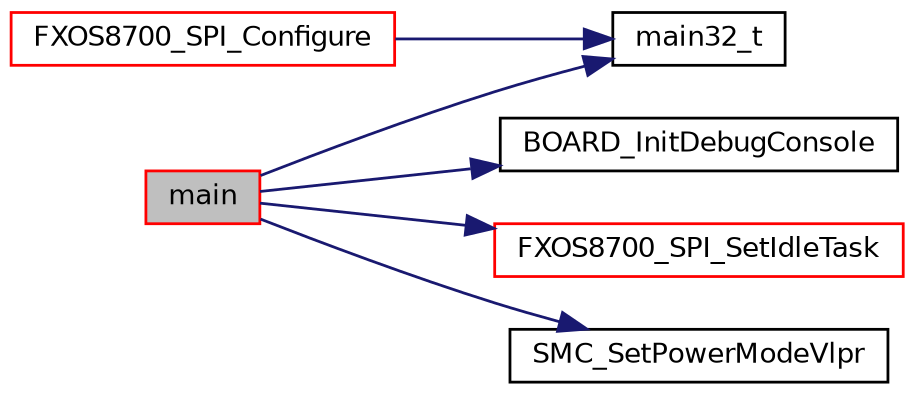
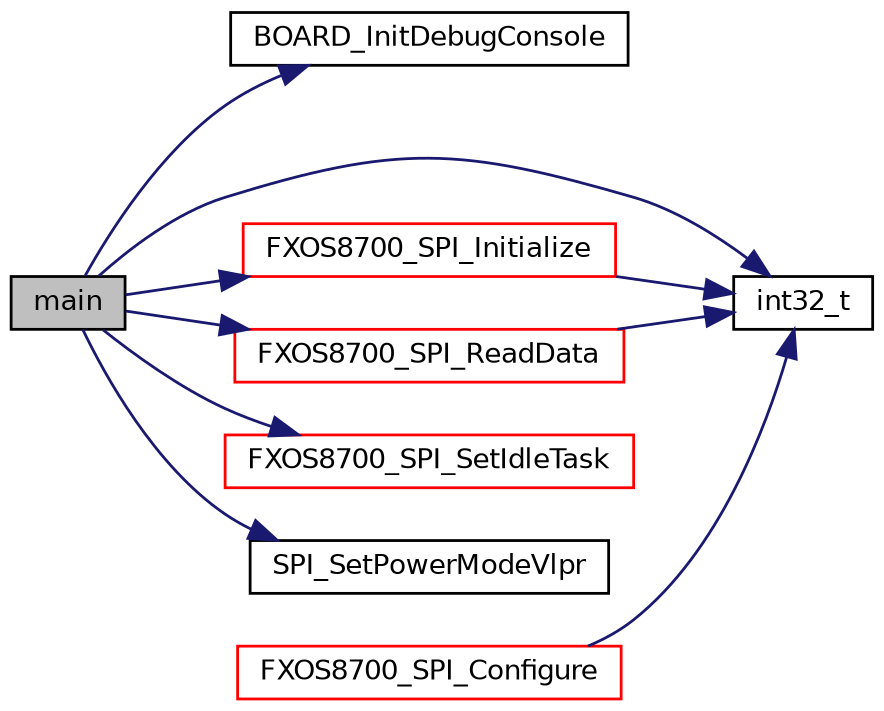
  digraph {
    rankdir=LR
    node [color=black fillcolor=white fontname=Helvetica fontsize=10 shape=record style=filled]
    edge [color=midnightblue fontname=Helvetica fontsize=10 labelfontname=Helvetica labelfontsize=10 style=solid]
-   n1 [color=red fillcolor=grey75 fontcolor=black height=0.2 label=main width=0.4]
+   n1 [fillcolor=grey75 fontcolor=black height=0.2 label=main width=0.4]
    n2 [height=0.2 label=BOARD_InitDebugConsole width=0.4]
-   n3 [height=0.2 label=main32_t width=0.4]
+   n3 [height=0.2 label=int32_t width=0.4]
+   n4 [color=red height=0.2 label=FXOS8700_SPI_Initialize width=0.4]
+   n5 [color=red height=0.2 label=FXOS8700_SPI_ReadData width=0.4]
    n6 [color=red height=0.2 label=FXOS8700_SPI_SetIdleTask width=0.4]
-   n7 [height=0.2 label=SMC_SetPowerModeVlpr width=0.4]
+   n7 [height=0.2 label=SPI_SetPowerModeVlpr width=0.4]
    n8 [color=red height=0.2 label=FXOS8700_SPI_Configure width=0.4]
    n1 -> n2
    n1 -> n3
+   n1 -> n4
+   n1 -> n5
    n1 -> n6
    n1 -> n7
+   n4 -> n3
+   n5 -> n3
    n8 -> n3
  }
